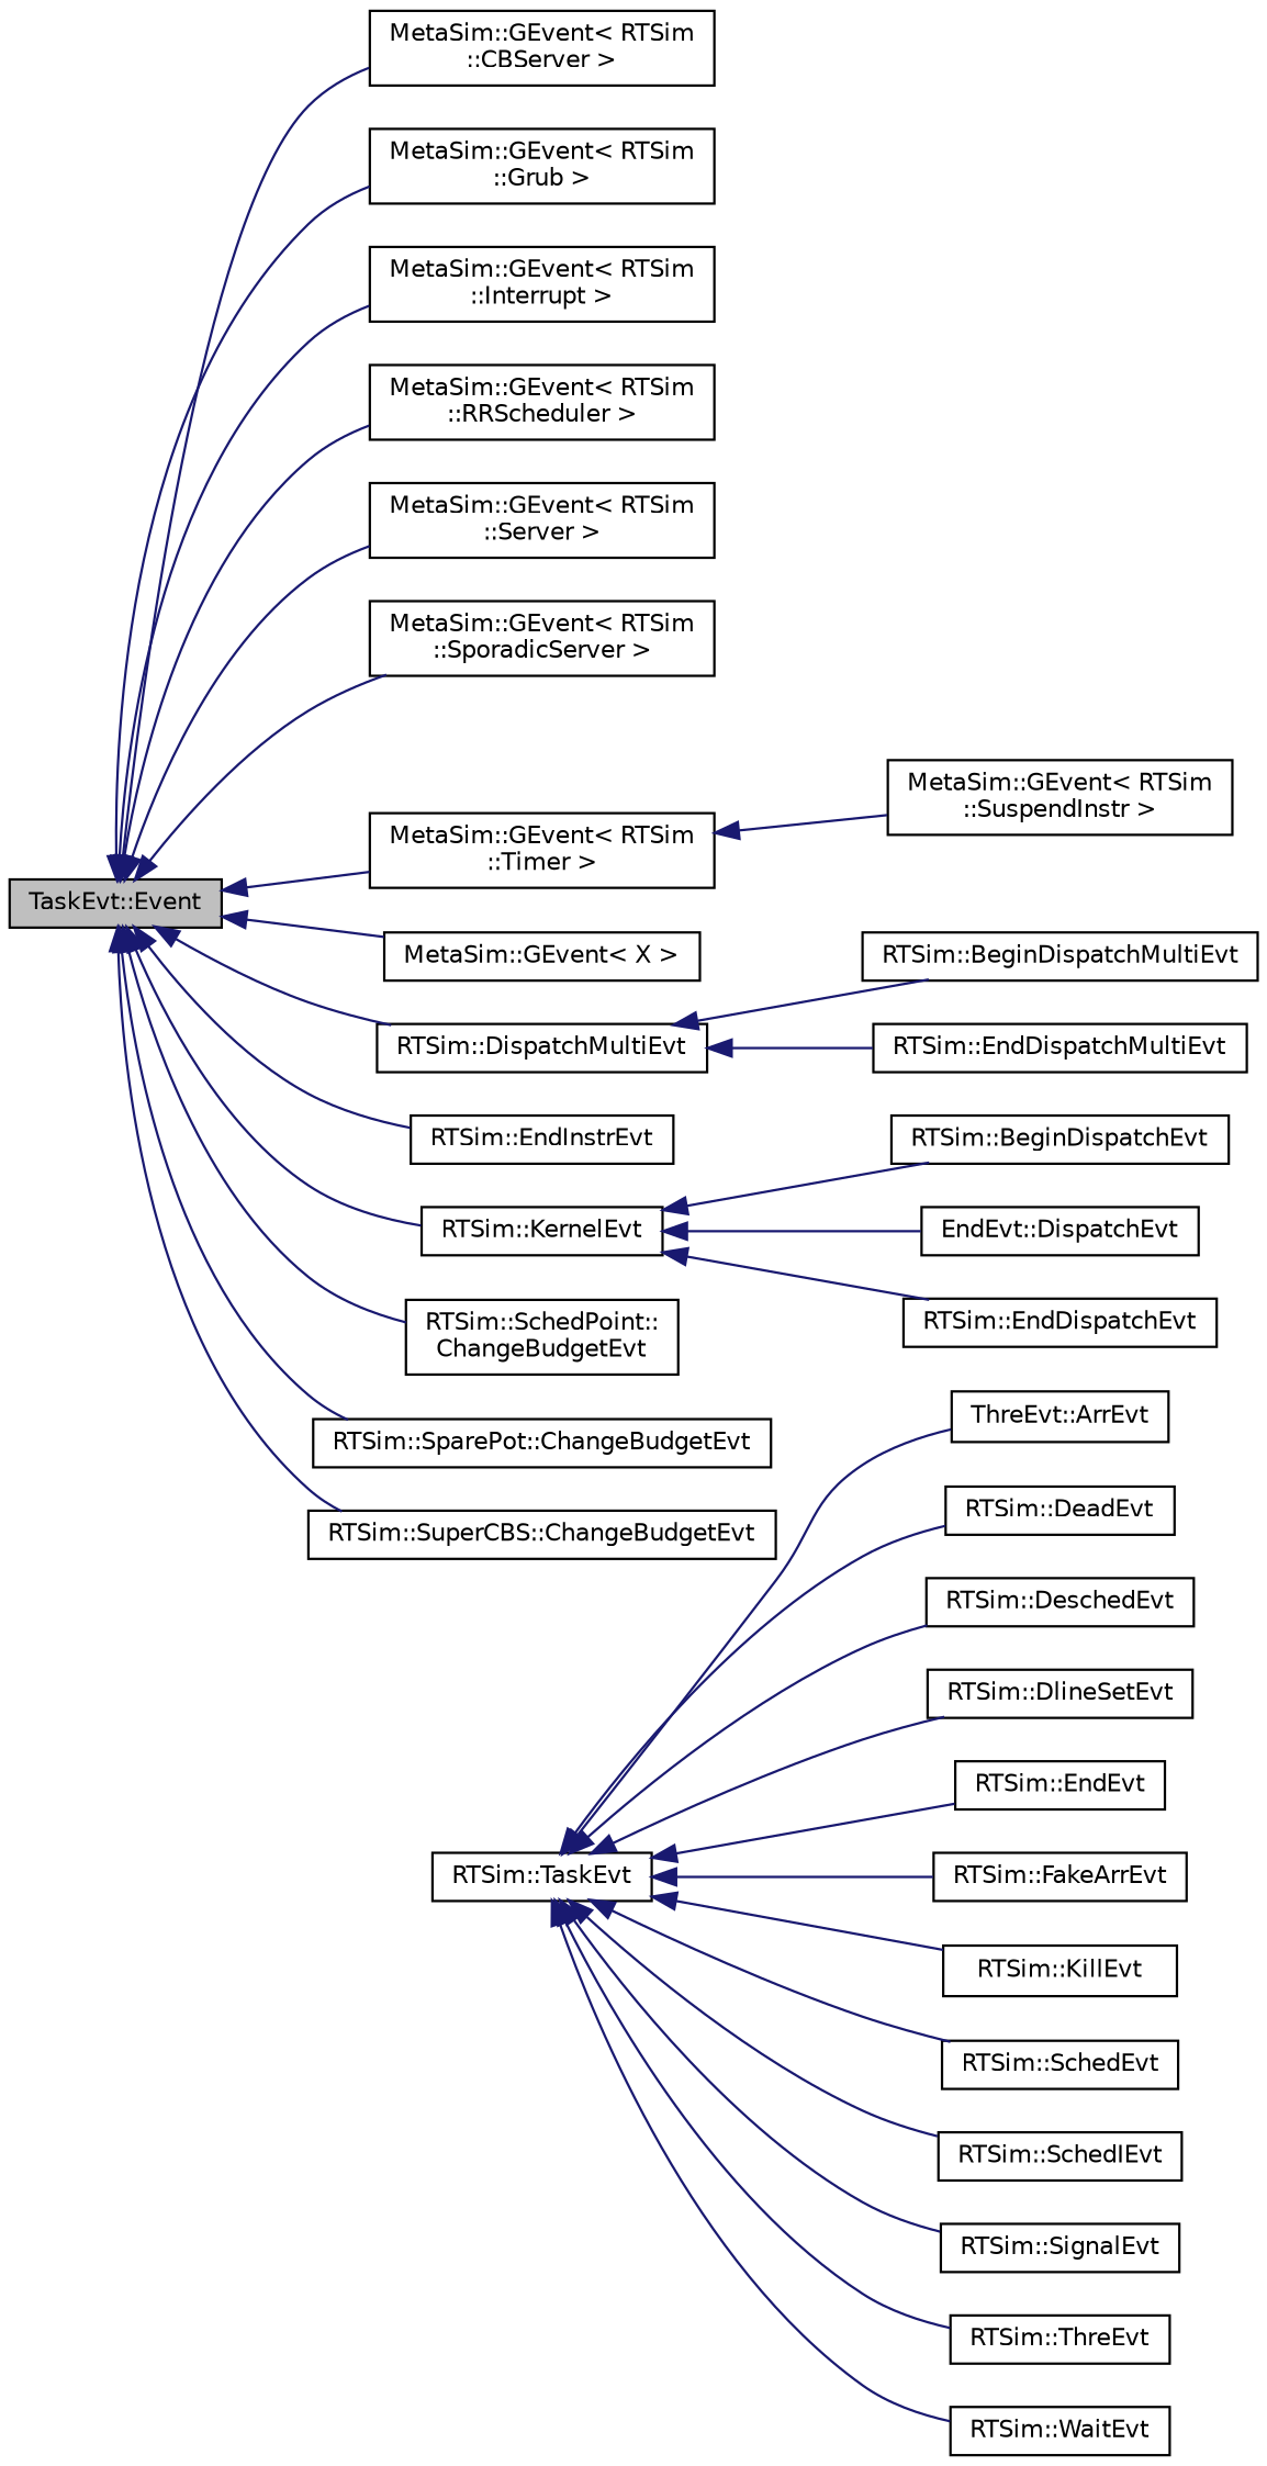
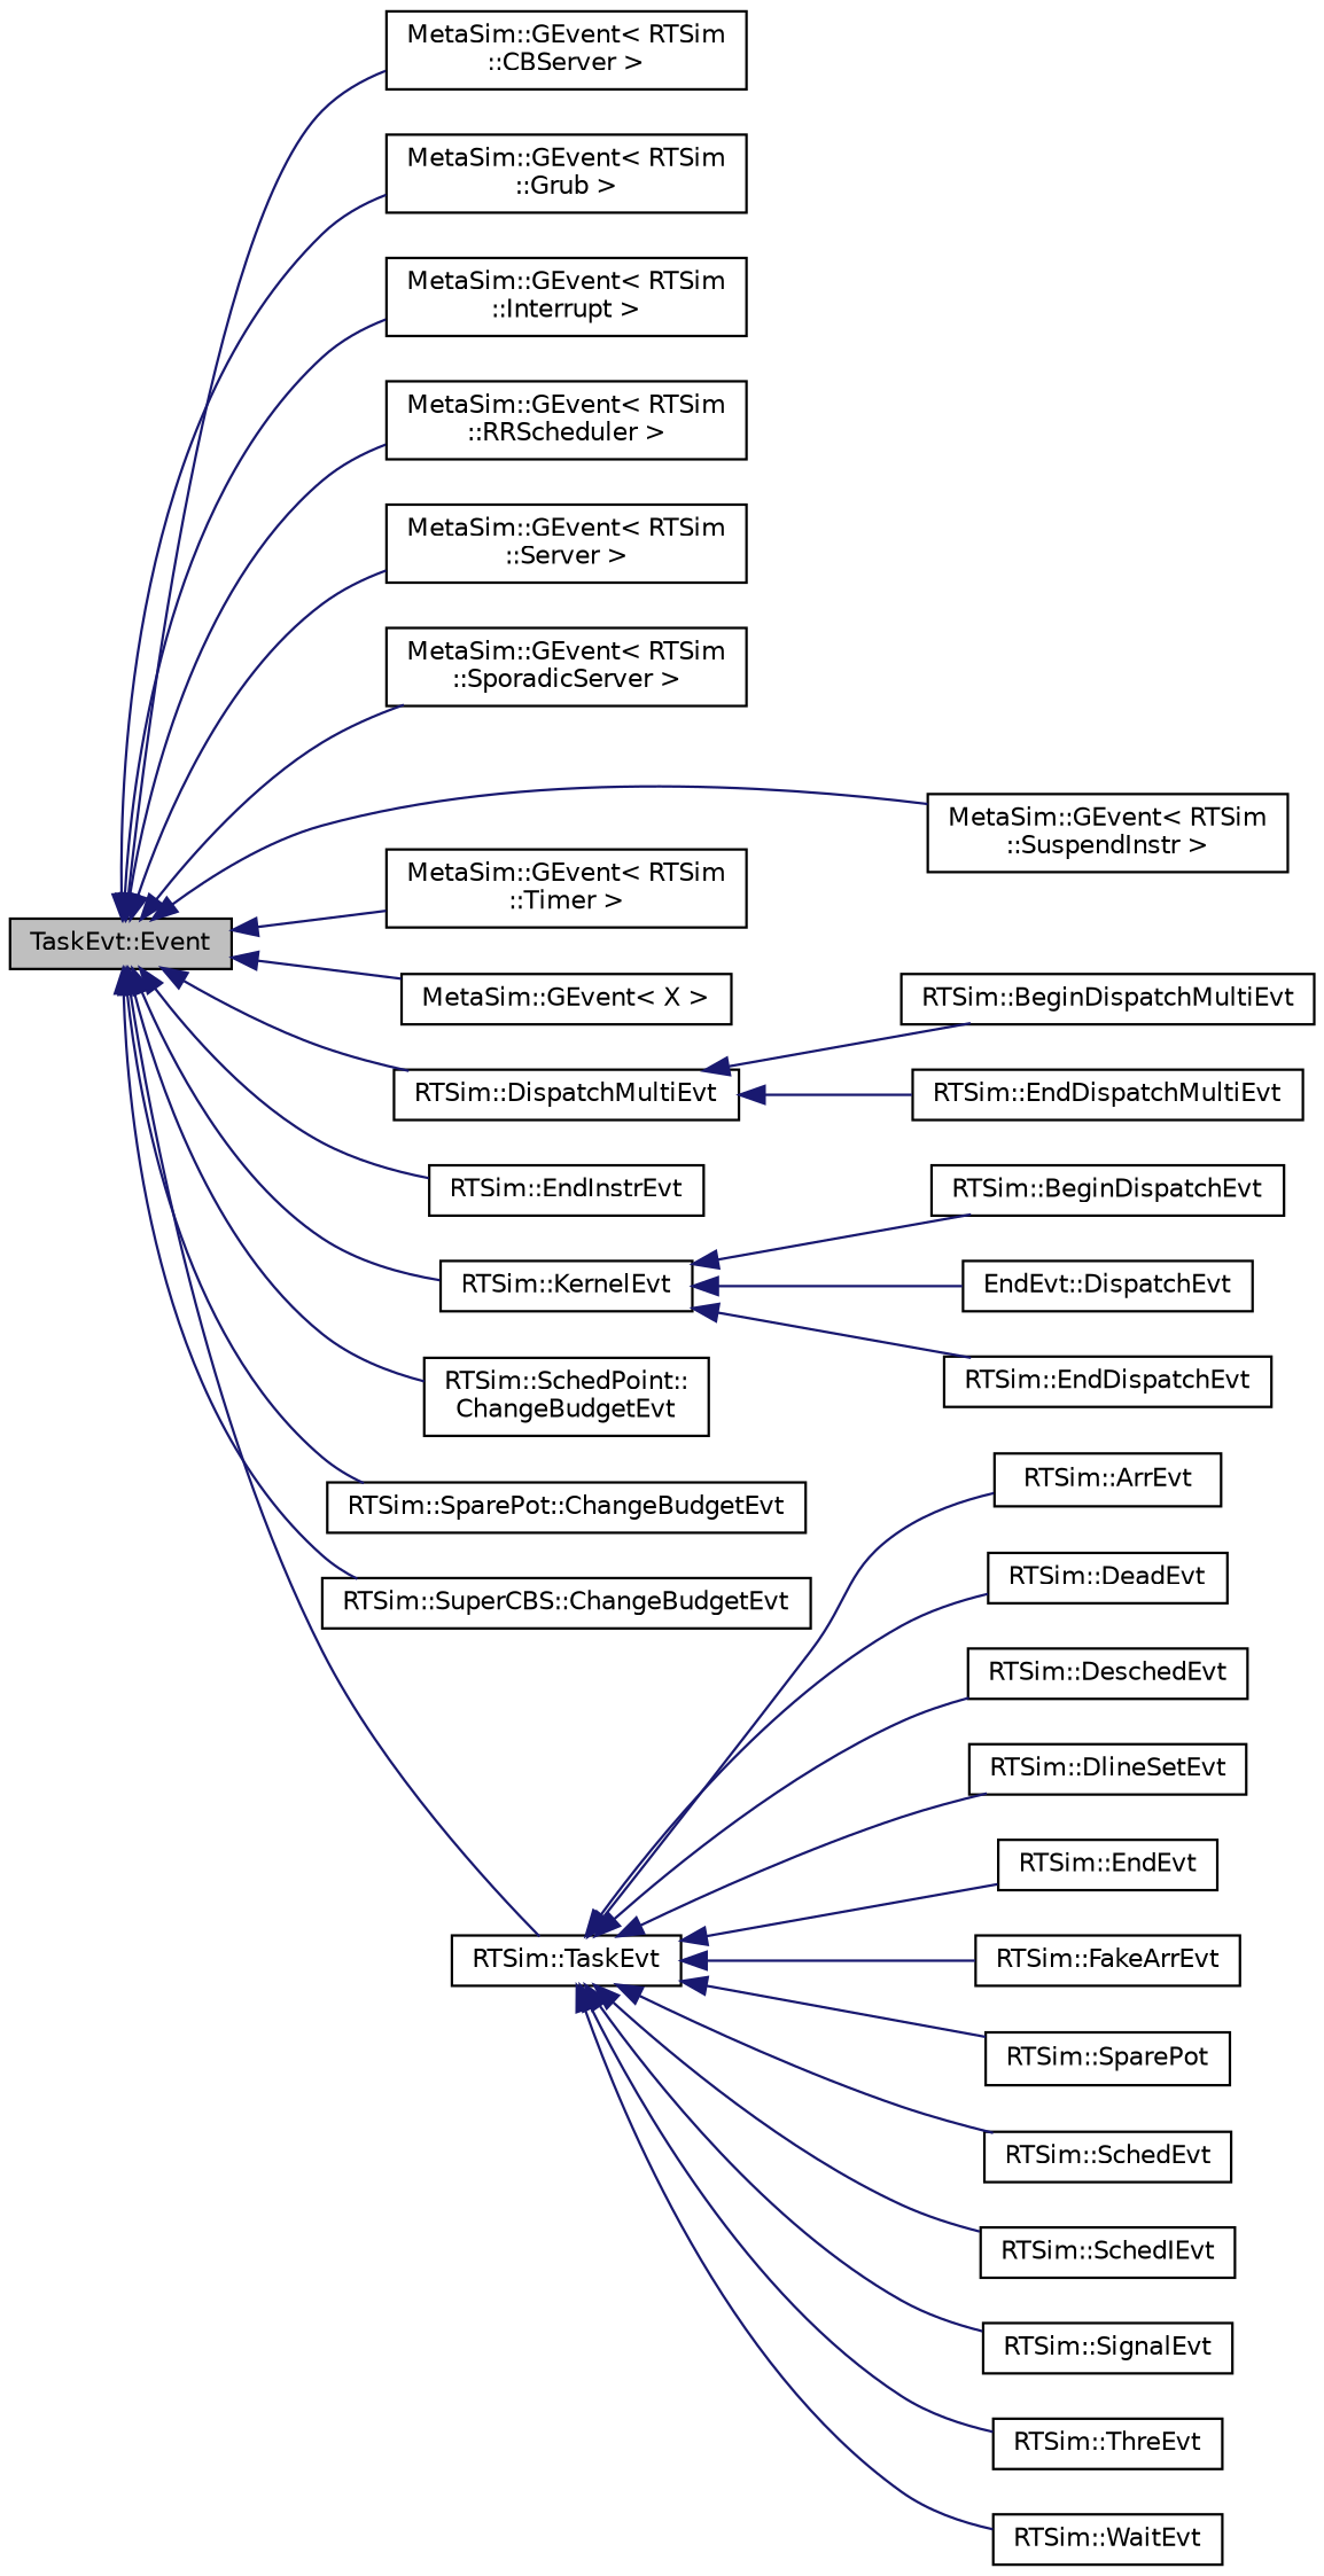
  digraph {
    rankdir=LR
    node [color=black fillcolor=white fontname=Helvetica fontsize=10 shape=record style=filled]
    edge [color=midnightblue dir=back fontname=Helvetica fontsize=10 labelfontname=Helvetica labelfontsize=10 style=solid]
    n1 [fillcolor=grey75 fontcolor=black height=0.2 label="TaskEvt::Event" width=0.4]
    n2 [height=0.2 label="MetaSim::GEvent\< RTSim\l::CBServer \>" width=0.4]
    n3 [height=0.2 label="MetaSim::GEvent\< RTSim\l::Grub \>" width=0.4]
    n4 [height=0.2 label="MetaSim::GEvent\< RTSim\l::Interrupt \>" width=0.4]
    n5 [height=0.2 label="MetaSim::GEvent\< RTSim\l::RRScheduler \>" width=0.4]
    n6 [height=0.2 label="MetaSim::GEvent\< RTSim\l::Server \>" width=0.4]
    n7 [height=0.2 label="MetaSim::GEvent\< RTSim\l::SporadicServer \>" width=0.4]
    n8 [height=0.2 label="MetaSim::GEvent\< RTSim\l::SuspendInstr \>" width=0.4]
    n9 [height=0.2 label="MetaSim::GEvent\< RTSim\l::Timer \>" width=0.4]
    n10 [height=0.2 label="MetaSim::GEvent\< X \>" width=0.4]
    n11 [height=0.2 label="RTSim::DispatchMultiEvt" width=0.4]
    n12 [height=0.2 label="RTSim::EndInstrEvt" width=0.4]
    n13 [height=0.2 label="RTSim::KernelEvt" width=0.4]
    n14 [height=0.2 label="RTSim::SchedPoint::\lChangeBudgetEvt" width=0.4]
    n15 [height=0.2 label="RTSim::SparePot::ChangeBudgetEvt" width=0.4]
    n16 [height=0.2 label="RTSim::SuperCBS::ChangeBudgetEvt" width=0.4]
    n17 [height=0.2 label="RTSim::TaskEvt" width=0.4]
    n18 [height=0.2 label="RTSim::BeginDispatchMultiEvt" width=0.4]
    n19 [height=0.2 label="RTSim::EndDispatchMultiEvt" width=0.4]
    n20 [height=0.2 label="RTSim::BeginDispatchEvt" width=0.4]
    n21 [height=0.2 label="EndEvt::DispatchEvt" width=0.4]
    n22 [height=0.2 label="RTSim::EndDispatchEvt" width=0.4]
-   n23 [height=0.2 label="ThreEvt::ArrEvt" width=0.4]
+   n23 [height=0.2 label="RTSim::ArrEvt" width=0.4]
    n24 [height=0.2 label="RTSim::DeadEvt" width=0.4]
    n25 [height=0.2 label="RTSim::DeschedEvt" width=0.4]
    n26 [height=0.2 label="RTSim::DlineSetEvt" width=0.4]
    n27 [height=0.2 label="RTSim::EndEvt" width=0.4]
    n28 [height=0.2 label="RTSim::FakeArrEvt" width=0.4]
-   n29 [height=0.2 label="RTSim::KillEvt" width=0.4]
+   n29 [height=0.2 label="RTSim::SparePot" width=0.4]
    n30 [height=0.2 label="RTSim::SchedEvt" width=0.4]
    n31 [height=0.2 label="RTSim::SchedIEvt" width=0.4]
    n32 [height=0.2 label="RTSim::SignalEvt" width=0.4]
    n33 [height=0.2 label="RTSim::ThreEvt" width=0.4]
    n34 [height=0.2 label="RTSim::WaitEvt" width=0.4]
    n1 -> n2
    n1 -> n3
    n1 -> n4
    n1 -> n5
    n1 -> n6
    n1 -> n7
-   n9 -> n8
+   n1 -> n8
    n1 -> n9
    n1 -> n10
    n1 -> n11
    n1 -> n12
    n1 -> n13
    n1 -> n14
    n1 -> n15
    n1 -> n16
+   n1 -> n17
    n11 -> n18
    n11 -> n19
    n13 -> n20
    n13 -> n21
    n13 -> n22
    n17 -> n23
    n17 -> n24
    n17 -> n25
    n17 -> n26
    n17 -> n27
    n17 -> n28
    n17 -> n29
    n17 -> n30
    n17 -> n31
    n17 -> n32
    n17 -> n33
    n17 -> n34
  }
